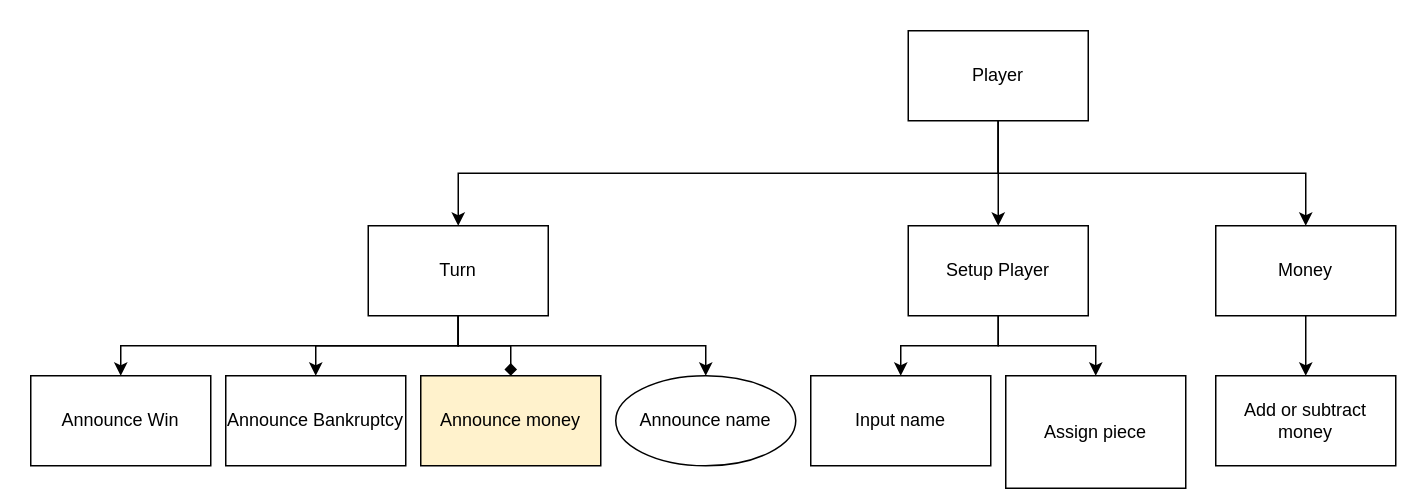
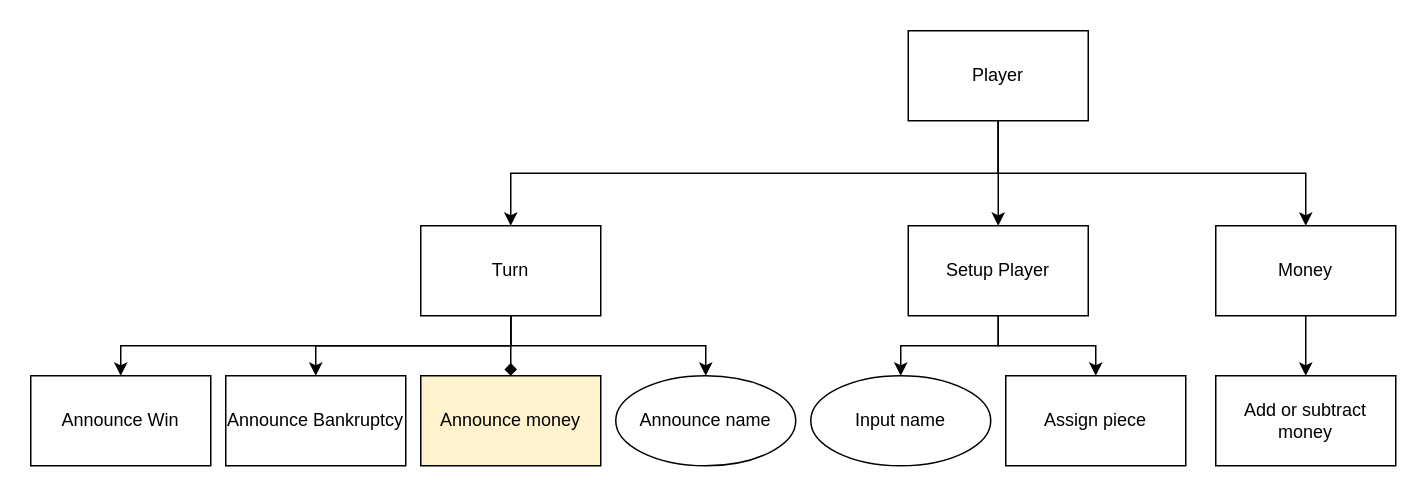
  <mxCell id="0" />
  <mxCell id="1" parent="0" />
  <mxCell id="2" style="edgeStyle=orthogonalEdgeStyle;rounded=0;orthogonalLoop=1;jettySize=auto;html=1;exitX=0.5;exitY=1;exitDx=0;exitDy=0;entryX=0.5;entryY=0;entryDx=0;entryDy=0;" parent="1" source="4" target="12" edge="1"><mxGeometry relative="1" as="geometry" /></mxCell>
  <mxCell id="3" style="edgeStyle=orthogonalEdgeStyle;rounded=0;orthogonalLoop=1;jettySize=auto;html=1;exitX=0.5;exitY=1;exitDx=0;exitDy=0;entryX=0.5;entryY=0;entryDx=0;entryDy=0;" parent="1" source="4" target="19" edge="1"><mxGeometry relative="1" as="geometry" /></mxCell>
  <mxCell id="4" value="Player" style="rounded=0;whiteSpace=wrap;html=1;" parent="1" vertex="1"><mxGeometry x="605" y="20" width="120" height="60" as="geometry" /></mxCell>
  <mxCell id="5" value="" style="endArrow=classic;html=1;rounded=0;exitX=0.5;exitY=1;exitDx=0;exitDy=0;" parent="1" source="4" edge="1"><mxGeometry width="50" height="50" relative="1" as="geometry"><mxPoint x="640" y="340" as="sourcePoint" /><mxPoint x="665" y="150" as="targetPoint" /></mxGeometry></mxCell>
- <mxCell id="6" value="Input name" style="rounded=0;whiteSpace=wrap;html=1;" parent="1" vertex="1"><mxGeometry x="540" y="250" width="120" height="60" as="geometry" /></mxCell>
- <mxCell id="7" value="Assign piece" style="rounded=0;whiteSpace=wrap;html=1;" parent="1" vertex="1"><mxGeometry x="670" y="250" width="120" height="75" as="geometry" /></mxCell>
+ <mxCell id="6" value="Input name" style="ellipse;whiteSpace=wrap;html=1;" parent="1" vertex="1"><mxGeometry x="540" y="250" width="120" height="60" as="geometry" /></mxCell>
+ <mxCell id="7" value="Assign piece" style="rounded=0;whiteSpace=wrap;html=1;" parent="1" vertex="1"><mxGeometry x="670" y="250" width="120" height="60" as="geometry" /></mxCell>
  <mxCell id="8" style="edgeStyle=orthogonalEdgeStyle;rounded=0;orthogonalLoop=1;jettySize=auto;html=1;exitX=0.5;exitY=1;exitDx=0;exitDy=0;entryX=0.5;entryY=0;entryDx=0;entryDy=0;endArrow=diamond;" parent="1" source="12" target="16" edge="1"><mxGeometry relative="1" as="geometry" /></mxCell>
  <mxCell id="9" style="edgeStyle=orthogonalEdgeStyle;rounded=0;orthogonalLoop=1;jettySize=auto;html=1;exitX=0.5;exitY=1;exitDx=0;exitDy=0;entryX=0.5;entryY=0;entryDx=0;entryDy=0;" parent="1" source="12" target="17" edge="1"><mxGeometry relative="1" as="geometry" /></mxCell>
  <mxCell id="10" style="edgeStyle=orthogonalEdgeStyle;rounded=0;orthogonalLoop=1;jettySize=auto;html=1;exitX=0.5;exitY=1;exitDx=0;exitDy=0;entryX=0.5;entryY=0;entryDx=0;entryDy=0;" edge="1" parent="1" source="12" target="21"><mxGeometry relative="1" as="geometry" /></mxCell>
  <mxCell id="11" style="edgeStyle=orthogonalEdgeStyle;rounded=0;orthogonalLoop=1;jettySize=auto;html=1;exitX=0.5;exitY=1;exitDx=0;exitDy=0;entryX=0.5;entryY=0;entryDx=0;entryDy=0;" edge="1" parent="1" source="12" target="22"><mxGeometry relative="1" as="geometry" /></mxCell>
- <mxCell id="12" value="Turn" style="rounded=0;whiteSpace=wrap;html=1;" parent="1" vertex="1"><mxGeometry x="245" y="150" width="120" height="60" as="geometry" /></mxCell>
+ <mxCell id="12" value="Turn" style="rounded=0;whiteSpace=wrap;html=1;" parent="1" vertex="1"><mxGeometry x="280" y="150" width="120" height="60" as="geometry" /></mxCell>
  <mxCell id="13" style="edgeStyle=orthogonalEdgeStyle;rounded=0;orthogonalLoop=1;jettySize=auto;html=1;exitX=0.5;exitY=1;exitDx=0;exitDy=0;" parent="1" source="15" target="7" edge="1"><mxGeometry relative="1" as="geometry" /></mxCell>
  <mxCell id="14" style="edgeStyle=orthogonalEdgeStyle;rounded=0;orthogonalLoop=1;jettySize=auto;html=1;exitX=0.5;exitY=1;exitDx=0;exitDy=0;entryX=0.5;entryY=0;entryDx=0;entryDy=0;" parent="1" source="15" target="6" edge="1"><mxGeometry relative="1" as="geometry" /></mxCell>
  <mxCell id="15" value="Setup Player" style="rounded=0;whiteSpace=wrap;html=1;" parent="1" vertex="1"><mxGeometry x="605" y="150" width="120" height="60" as="geometry" /></mxCell>
  <mxCell id="16" value="Announce money" style="rounded=0;whiteSpace=wrap;html=1;fillColor=#fff2cc;" parent="1" vertex="1"><mxGeometry x="280" y="250" width="120" height="60" as="geometry" /></mxCell>
  <mxCell id="17" value="Announce name" style="ellipse;whiteSpace=wrap;html=1;" parent="1" vertex="1"><mxGeometry x="410" y="250" width="120" height="60" as="geometry" /></mxCell>
  <mxCell id="18" style="edgeStyle=orthogonalEdgeStyle;rounded=0;orthogonalLoop=1;jettySize=auto;html=1;exitX=0.5;exitY=1;exitDx=0;exitDy=0;entryX=0.5;entryY=0;entryDx=0;entryDy=0;" parent="1" source="19" target="20" edge="1"><mxGeometry relative="1" as="geometry"><mxPoint x="800" y="250" as="targetPoint" /></mxGeometry></mxCell>
  <mxCell id="19" value="Money" style="rounded=0;whiteSpace=wrap;html=1;" parent="1" vertex="1"><mxGeometry x="810" y="150" width="120" height="60" as="geometry" /></mxCell>
  <mxCell id="20" value="Add or subtract money" style="rounded=0;whiteSpace=wrap;html=1;" parent="1" vertex="1"><mxGeometry x="810" y="250" width="120" height="60" as="geometry" /></mxCell>
  <mxCell id="21" value="Announce Ban&lt;span style=&quot;color: rgba(0, 0, 0, 0); font-family: monospace; font-size: 0px; text-align: start; text-wrap-mode: nowrap;&quot;&gt;%3CmxGraphModel%3E%3Croot%3E%3CmxCell%20id%3D%220%22%2F%3E%3CmxCell%20id%3D%221%22%20parent%3D%220%22%2F%3E%3CmxCell%20id%3D%222%22%20value%3D%22Money%22%20style%3D%22rounded%3D0%3BwhiteSpace%3Dwrap%3Bhtml%3D1%3B%22%20vertex%3D%221%22%20parent%3D%221%22%3E%3CmxGeometry%20x%3D%22640%22%20y%3D%22280%22%20width%3D%22120%22%20height%3D%2260%22%20as%3D%22geometry%22%2F%3E%3C%2FmxCell%3E%3C%2Froot%3E%3C%2FmxGraphModel%3E&lt;/span&gt;kruptcy&lt;span style=&quot;color: rgba(0, 0, 0, 0); font-family: monospace; font-size: 0px; text-align: start; text-wrap-mode: nowrap;&quot;&gt;%3CmxGraphModel%3E%3Croot%3E%3CmxCell%20id%3D%220%22%2F%3E%3CmxCell%20id%3D%221%22%20parent%3D%220%22%2F%3E%3CmxCell%20id%3D%222%22%20value%3D%22Money%22%20style%3D%22rounded%3D0%3BwhiteSpace%3Dwrap%3Bhtml%3D1%3B%22%20vertex%3D%221%22%20parent%3D%221%22%3E%3CmxGeometry%20x%3D%22640%22%20y%3D%22280%22%20width%3D%22120%22%20height%3D%2260%22%20as%3D%22geometry%22%2F%3E%3C%2FmxCell%3E%3C%2Froot%3E%3C%2FmxGraphModel%3E&lt;/span&gt;" style="rounded=0;whiteSpace=wrap;html=1;" vertex="1" parent="1"><mxGeometry x="150" y="250" width="120" height="60" as="geometry" /></mxCell>
  <mxCell id="22" value="Announce Win&lt;span style=&quot;color: rgba(0, 0, 0, 0); font-family: monospace; font-size: 0px; text-align: start; text-wrap-mode: nowrap;&quot;&gt;%3CmxGraphModel%3E%3Croot%3E%3CmxCell%20id%3D%220%22%2F%3E%3CmxCell%20id%3D%221%22%20parent%3D%220%22%2F%3E%3CmxCell%20id%3D%222%22%20value%3D%22Money%22%20style%3D%22rounded%3D0%3BwhiteSpace%3Dwrap%3Bhtml%3D1%3B%22%20vertex%3D%221%22%20parent%3D%221%22%3E%3CmxGeometry%20x%3D%22640%22%20y%3D%22280%22%20width%3D%22120%22%20height%3D%2260%22%20as%3D%22geometry%22%2F%3E%3C%2FmxCell%3E%3C%2Froot%3E%3C%2FmxGraphModel%3E&lt;/span&gt;" style="rounded=0;whiteSpace=wrap;html=1;" vertex="1" parent="1"><mxGeometry x="20" y="250" width="120" height="60" as="geometry" /></mxCell>
